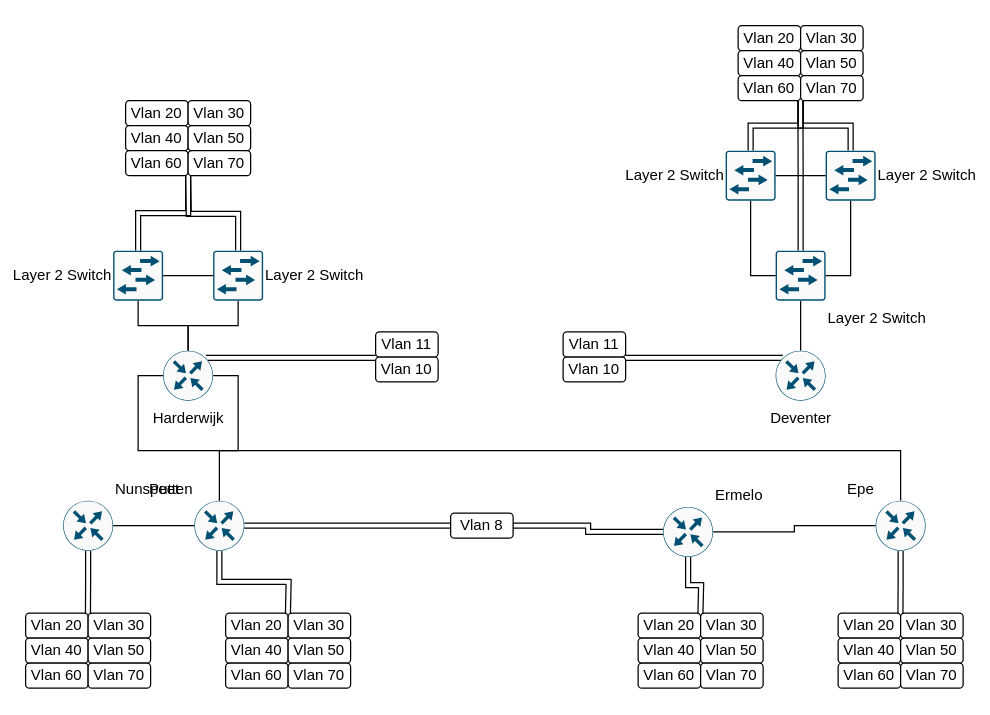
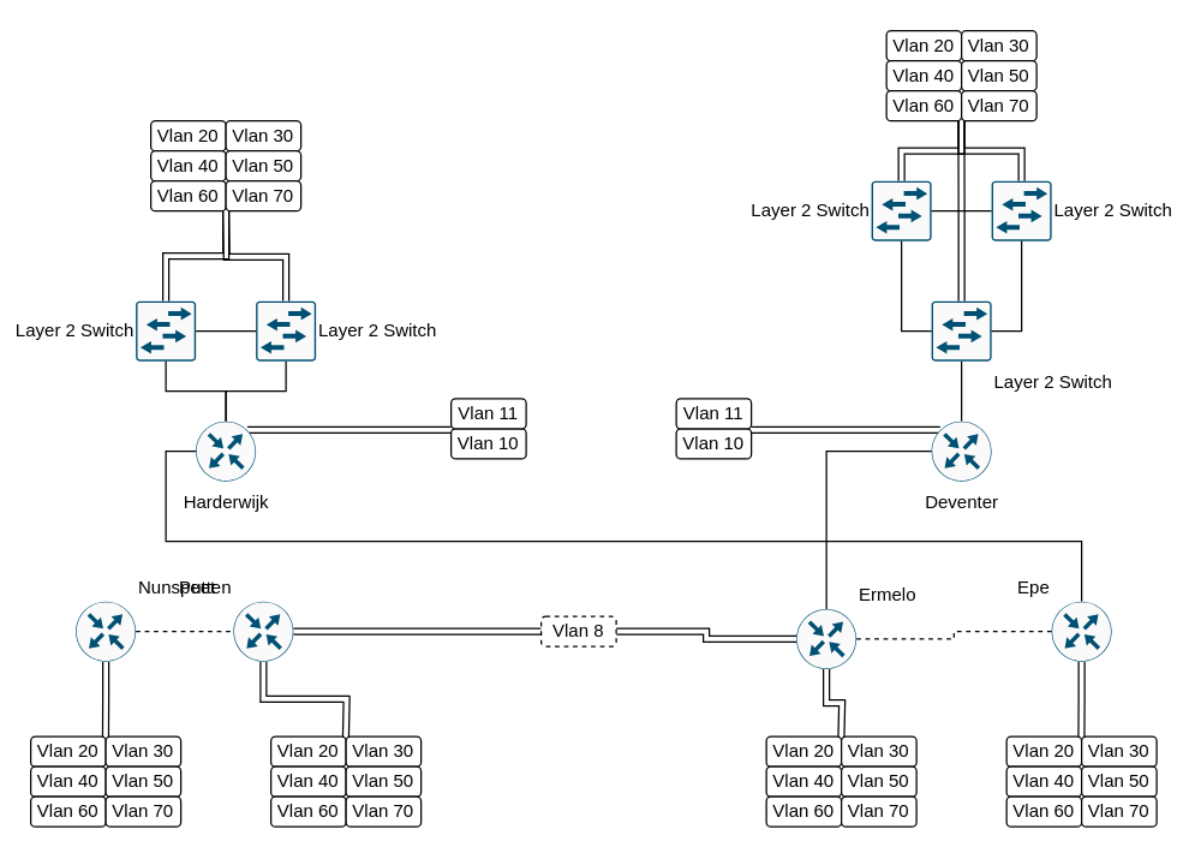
  <mxCell id="0" />
  <mxCell id="1" parent="0" />
  <mxCell id="2" style="edgeStyle=orthogonalEdgeStyle;rounded=0;orthogonalLoop=1;jettySize=auto;html=1;exitX=0.5;exitY=0;exitDx=0;exitDy=0;exitPerimeter=0;endArrow=none;endFill=0;entryX=0.5;entryY=1;entryDx=0;entryDy=0;entryPerimeter=0;" edge="1" parent="1" source="4" target="49"><mxGeometry relative="1" as="geometry"><mxPoint x="150" y="230" as="targetPoint" /></mxGeometry></mxCell>
  <mxCell id="3" style="edgeStyle=orthogonalEdgeStyle;rounded=0;orthogonalLoop=1;jettySize=auto;html=1;exitX=0.856;exitY=0.145;exitDx=0;exitDy=0;exitPerimeter=0;shape=link;" edge="1" parent="1" source="4"><mxGeometry relative="1" as="geometry"><mxPoint x="300" y="285.714" as="targetPoint" /></mxGeometry></mxCell>
  <mxCell id="4" value="Harderwijk" style="sketch=0;points=[[0.5,0,0],[1,0.5,0],[0.5,1,0],[0,0.5,0],[0.145,0.145,0],[0.856,0.145,0],[0.855,0.856,0],[0.145,0.855,0]];verticalLabelPosition=bottom;html=1;verticalAlign=top;aspect=fixed;align=center;pointerEvents=1;shape=mxgraph.cisco19.rect;prIcon=router;fillColor=#FAFAFA;strokeColor=#005073;" vertex="1" parent="1"><mxGeometry x="130" y="280" width="40" height="40" as="geometry" /></mxCell>
  <mxCell id="5" style="edgeStyle=orthogonalEdgeStyle;rounded=0;orthogonalLoop=1;jettySize=auto;html=1;exitX=0.5;exitY=1;exitDx=0;exitDy=0;exitPerimeter=0;endArrow=none;endFill=0;shape=link;" edge="1" parent="1" source="6"><mxGeometry relative="1" as="geometry"><mxPoint x="69.857" y="490" as="targetPoint" /></mxGeometry></mxCell>
  <mxCell id="6" value="Nunspeet" style="sketch=0;points=[[0.5,0,0],[1,0.5,0],[0.5,1,0],[0,0.5,0],[0.145,0.145,0],[0.856,0.145,0],[0.855,0.856,0],[0.145,0.855,0]];verticalLabelPosition=top;html=1;verticalAlign=bottom;aspect=fixed;align=left;pointerEvents=1;shape=mxgraph.cisco19.rect;prIcon=router;fillColor=#FAFAFA;strokeColor=#005073;labelPosition=right;" vertex="1" parent="1"><mxGeometry x="50" y="400" width="40" height="40" as="geometry" /></mxCell>
  <mxCell id="7" style="edgeStyle=orthogonalEdgeStyle;rounded=0;orthogonalLoop=1;jettySize=auto;html=1;exitX=0.5;exitY=1;exitDx=0;exitDy=0;exitPerimeter=0;shape=link;" edge="1" parent="1" source="8"><mxGeometry relative="1" as="geometry"><mxPoint x="229.857" y="490" as="targetPoint" /></mxGeometry></mxCell>
  <mxCell id="8" value="Putten" style="sketch=0;points=[[0.5,0,0],[1,0.5,0],[0.5,1,0],[0,0.5,0],[0.145,0.145,0],[0.856,0.145,0],[0.855,0.856,0],[0.145,0.855,0]];verticalLabelPosition=top;html=1;verticalAlign=bottom;aspect=fixed;align=right;pointerEvents=1;shape=mxgraph.cisco19.rect;prIcon=router;fillColor=#FAFAFA;strokeColor=#005073;labelPosition=left;" vertex="1" parent="1"><mxGeometry x="155" y="400" width="40" height="40" as="geometry" /></mxCell>
  <mxCell id="9" style="edgeStyle=orthogonalEdgeStyle;rounded=0;orthogonalLoop=1;jettySize=auto;html=1;exitX=0;exitY=0.5;exitDx=0;exitDy=0;exitPerimeter=0;endArrow=none;endFill=0;" edge="1" parent="1" source="4" target="18"><mxGeometry relative="1" as="geometry" /></mxCell>
- <mxCell id="10" style="edgeStyle=orthogonalEdgeStyle;rounded=0;orthogonalLoop=1;jettySize=auto;html=1;exitX=1;exitY=0.5;exitDx=0;exitDy=0;exitPerimeter=0;entryX=0.5;entryY=0;entryDx=0;entryDy=0;entryPerimeter=0;endArrow=none;endFill=0;" edge="1" parent="1" source="4" target="8"><mxGeometry relative="1" as="geometry" /></mxCell>
- <mxCell id="11" style="edgeStyle=orthogonalEdgeStyle;rounded=0;orthogonalLoop=1;jettySize=auto;html=1;exitX=1;exitY=0.5;exitDx=0;exitDy=0;exitPerimeter=0;entryX=0;entryY=0.5;entryDx=0;entryDy=0;entryPerimeter=0;endArrow=none;endFill=0;" edge="1" parent="1" source="6" target="8"><mxGeometry relative="1" as="geometry" /></mxCell>
+ <mxCell id="11" style="edgeStyle=orthogonalEdgeStyle;rounded=0;orthogonalLoop=1;jettySize=auto;html=1;exitX=1;exitY=0.5;exitDx=0;exitDy=0;exitPerimeter=0;entryX=0;entryY=0.5;entryDx=0;entryDy=0;entryPerimeter=0;endArrow=none;endFill=0;dashed=1;" edge="1" parent="1" source="6" target="8"><mxGeometry relative="1" as="geometry" /></mxCell>
  <mxCell id="12" style="edgeStyle=orthogonalEdgeStyle;rounded=0;orthogonalLoop=1;jettySize=auto;html=1;exitX=0.5;exitY=0;exitDx=0;exitDy=0;exitPerimeter=0;endArrow=none;endFill=0;entryX=0.5;entryY=1;entryDx=0;entryDy=0;entryPerimeter=0;" edge="1" parent="1" source="14" target="47"><mxGeometry relative="1" as="geometry"><mxPoint x="639.857" y="230" as="targetPoint" /></mxGeometry></mxCell>
  <mxCell id="13" style="edgeStyle=orthogonalEdgeStyle;rounded=0;orthogonalLoop=1;jettySize=auto;html=1;exitX=0.145;exitY=0.145;exitDx=0;exitDy=0;exitPerimeter=0;shape=link;" edge="1" parent="1" source="14"><mxGeometry relative="1" as="geometry"><mxPoint x="500" y="285.714" as="targetPoint" /></mxGeometry></mxCell>
  <mxCell id="14" value="Deventer" style="sketch=0;points=[[0.5,0,0],[1,0.5,0],[0.5,1,0],[0,0.5,0],[0.145,0.145,0],[0.856,0.145,0],[0.855,0.856,0],[0.145,0.855,0]];verticalLabelPosition=bottom;html=1;verticalAlign=top;aspect=fixed;align=center;pointerEvents=1;shape=mxgraph.cisco19.rect;prIcon=router;fillColor=#FAFAFA;strokeColor=#005073;" vertex="1" parent="1"><mxGeometry x="620" y="280" width="40" height="40" as="geometry" /></mxCell>
  <mxCell id="15" style="edgeStyle=orthogonalEdgeStyle;rounded=0;orthogonalLoop=1;jettySize=auto;html=1;exitX=0.5;exitY=1;exitDx=0;exitDy=0;exitPerimeter=0;shape=link;" edge="1" parent="1" source="16"><mxGeometry relative="1" as="geometry"><mxPoint x="559.857" y="490" as="targetPoint" /></mxGeometry></mxCell>
  <mxCell id="16" value="Ermelo" style="sketch=0;points=[[0.5,0,0],[1,0.5,0],[0.5,1,0],[0,0.5,0],[0.145,0.145,0],[0.856,0.145,0],[0.855,0.856,0],[0.145,0.855,0]];verticalLabelPosition=top;html=1;verticalAlign=bottom;aspect=fixed;align=left;pointerEvents=1;shape=mxgraph.cisco19.rect;prIcon=router;fillColor=#FAFAFA;strokeColor=#005073;labelPosition=right;" vertex="1" parent="1"><mxGeometry x="530" y="405" width="40" height="40" as="geometry" /></mxCell>
  <mxCell id="17" style="edgeStyle=orthogonalEdgeStyle;rounded=0;orthogonalLoop=1;jettySize=auto;html=1;exitX=0.5;exitY=1;exitDx=0;exitDy=0;exitPerimeter=0;shape=link;" edge="1" parent="1" source="18"><mxGeometry relative="1" as="geometry"><mxPoint x="719.857" y="490" as="targetPoint" /></mxGeometry></mxCell>
  <mxCell id="18" value="Epe" style="sketch=0;points=[[0.5,0,0],[1,0.5,0],[0.5,1,0],[0,0.5,0],[0.145,0.145,0],[0.856,0.145,0],[0.855,0.856,0],[0.145,0.855,0]];verticalLabelPosition=top;html=1;verticalAlign=bottom;aspect=fixed;align=right;pointerEvents=1;shape=mxgraph.cisco19.rect;prIcon=router;fillColor=#FAFAFA;strokeColor=#005073;labelPosition=left;" vertex="1" parent="1"><mxGeometry x="700" y="400" width="40" height="40" as="geometry" /></mxCell>
- <mxCell id="20" style="edgeStyle=orthogonalEdgeStyle;rounded=0;orthogonalLoop=1;jettySize=auto;html=1;exitX=1;exitY=0.5;exitDx=0;exitDy=0;exitPerimeter=0;entryX=0;entryY=0.5;entryDx=0;entryDy=0;entryPerimeter=0;endArrow=none;endFill=0;" edge="1" parent="1" source="16" target="18"><mxGeometry relative="1" as="geometry" /></mxCell>
+ <mxCell id="19" style="edgeStyle=orthogonalEdgeStyle;rounded=0;orthogonalLoop=1;jettySize=auto;html=1;exitX=0;exitY=0.5;exitDx=0;exitDy=0;exitPerimeter=0;entryX=0.5;entryY=0;entryDx=0;entryDy=0;entryPerimeter=0;endArrow=none;endFill=0;" edge="1" parent="1" source="14" target="16"><mxGeometry relative="1" as="geometry" /></mxCell>
+ <mxCell id="20" style="edgeStyle=orthogonalEdgeStyle;rounded=0;orthogonalLoop=1;jettySize=auto;html=1;exitX=1;exitY=0.5;exitDx=0;exitDy=0;exitPerimeter=0;entryX=0;entryY=0.5;entryDx=0;entryDy=0;entryPerimeter=0;endArrow=none;endFill=0;dashed=1;" edge="1" parent="1" source="16" target="18"><mxGeometry relative="1" as="geometry" /></mxCell>
  <mxCell id="21" style="edgeStyle=orthogonalEdgeStyle;rounded=0;orthogonalLoop=1;jettySize=auto;html=1;exitX=1;exitY=0.5;exitDx=0;exitDy=0;exitPerimeter=0;entryX=0;entryY=0.5;entryDx=0;entryDy=0;entryPerimeter=0;endArrow=none;endFill=0;shape=link;" edge="1" parent="1" source="78" target="16"><mxGeometry relative="1" as="geometry" /></mxCell>
  <mxCell id="22" value="Vlan 20" style="rounded=1;whiteSpace=wrap;html=1;" vertex="1" parent="1"><mxGeometry x="20" y="490" width="50" height="20" as="geometry" /></mxCell>
  <mxCell id="23" value="Vlan 30" style="rounded=1;whiteSpace=wrap;html=1;" vertex="1" parent="1"><mxGeometry x="70" y="490" width="50" height="20" as="geometry" /></mxCell>
  <mxCell id="24" value="Vlan 40" style="rounded=1;whiteSpace=wrap;html=1;" vertex="1" parent="1"><mxGeometry x="20" y="510" width="50" height="20" as="geometry" /></mxCell>
  <mxCell id="25" value="Vlan 50" style="rounded=1;whiteSpace=wrap;html=1;" vertex="1" parent="1"><mxGeometry x="70" y="510" width="50" height="20" as="geometry" /></mxCell>
  <mxCell id="26" value="Vlan 60" style="rounded=1;whiteSpace=wrap;html=1;" vertex="1" parent="1"><mxGeometry x="20" y="530" width="50" height="20" as="geometry" /></mxCell>
  <mxCell id="27" value="Vlan 70" style="rounded=1;whiteSpace=wrap;html=1;" vertex="1" parent="1"><mxGeometry x="70" y="530" width="50" height="20" as="geometry" /></mxCell>
  <mxCell id="28" value="Vlan 20" style="rounded=1;whiteSpace=wrap;html=1;" vertex="1" parent="1"><mxGeometry x="180" y="490" width="50" height="20" as="geometry" /></mxCell>
  <mxCell id="29" value="Vlan 30" style="rounded=1;whiteSpace=wrap;html=1;" vertex="1" parent="1"><mxGeometry x="230" y="490" width="50" height="20" as="geometry" /></mxCell>
  <mxCell id="30" value="Vlan 40" style="rounded=1;whiteSpace=wrap;html=1;" vertex="1" parent="1"><mxGeometry x="180" y="510" width="50" height="20" as="geometry" /></mxCell>
  <mxCell id="31" value="Vlan 50" style="rounded=1;whiteSpace=wrap;html=1;" vertex="1" parent="1"><mxGeometry x="230" y="510" width="50" height="20" as="geometry" /></mxCell>
  <mxCell id="32" value="Vlan 60" style="rounded=1;whiteSpace=wrap;html=1;" vertex="1" parent="1"><mxGeometry x="180" y="530" width="50" height="20" as="geometry" /></mxCell>
  <mxCell id="33" value="Vlan 70" style="rounded=1;whiteSpace=wrap;html=1;" vertex="1" parent="1"><mxGeometry x="230" y="530" width="50" height="20" as="geometry" /></mxCell>
  <mxCell id="34" value="Vlan 20" style="rounded=1;whiteSpace=wrap;html=1;" vertex="1" parent="1"><mxGeometry x="510" y="490" width="50" height="20" as="geometry" /></mxCell>
  <mxCell id="35" value="Vlan 30" style="rounded=1;whiteSpace=wrap;html=1;" vertex="1" parent="1"><mxGeometry x="560" y="490" width="50" height="20" as="geometry" /></mxCell>
  <mxCell id="36" value="Vlan 40" style="rounded=1;whiteSpace=wrap;html=1;" vertex="1" parent="1"><mxGeometry x="510" y="510" width="50" height="20" as="geometry" /></mxCell>
  <mxCell id="37" value="Vlan 50" style="rounded=1;whiteSpace=wrap;html=1;" vertex="1" parent="1"><mxGeometry x="560" y="510" width="50" height="20" as="geometry" /></mxCell>
  <mxCell id="38" value="Vlan 60" style="rounded=1;whiteSpace=wrap;html=1;" vertex="1" parent="1"><mxGeometry x="510" y="530" width="50" height="20" as="geometry" /></mxCell>
  <mxCell id="39" value="Vlan 70" style="rounded=1;whiteSpace=wrap;html=1;" vertex="1" parent="1"><mxGeometry x="560" y="530" width="50" height="20" as="geometry" /></mxCell>
  <mxCell id="40" value="Vlan 20" style="rounded=1;whiteSpace=wrap;html=1;" vertex="1" parent="1"><mxGeometry x="670" y="490" width="50" height="20" as="geometry" /></mxCell>
  <mxCell id="41" value="Vlan 30" style="rounded=1;whiteSpace=wrap;html=1;" vertex="1" parent="1"><mxGeometry x="720" y="490" width="50" height="20" as="geometry" /></mxCell>
  <mxCell id="42" value="Vlan 40" style="rounded=1;whiteSpace=wrap;html=1;" vertex="1" parent="1"><mxGeometry x="670" y="510" width="50" height="20" as="geometry" /></mxCell>
  <mxCell id="43" value="Vlan 50" style="rounded=1;whiteSpace=wrap;html=1;" vertex="1" parent="1"><mxGeometry x="720" y="510" width="50" height="20" as="geometry" /></mxCell>
  <mxCell id="44" value="Vlan 60" style="rounded=1;whiteSpace=wrap;html=1;" vertex="1" parent="1"><mxGeometry x="670" y="530" width="50" height="20" as="geometry" /></mxCell>
  <mxCell id="45" value="Vlan 70" style="rounded=1;whiteSpace=wrap;html=1;" vertex="1" parent="1"><mxGeometry x="720" y="530" width="50" height="20" as="geometry" /></mxCell>
  <mxCell id="46" style="edgeStyle=orthogonalEdgeStyle;rounded=0;orthogonalLoop=1;jettySize=auto;html=1;exitX=0.5;exitY=0;exitDx=0;exitDy=0;exitPerimeter=0;shape=link;" edge="1" parent="1" source="47"><mxGeometry relative="1" as="geometry"><mxPoint x="639.857" y="80" as="targetPoint" /></mxGeometry></mxCell>
  <mxCell id="47" value="Layer 2 Switch" style="sketch=0;points=[[0.015,0.015,0],[0.985,0.015,0],[0.985,0.985,0],[0.015,0.985,0],[0.25,0,0],[0.5,0,0],[0.75,0,0],[1,0.25,0],[1,0.5,0],[1,0.75,0],[0.75,1,0],[0.5,1,0],[0.25,1,0],[0,0.75,0],[0,0.5,0],[0,0.25,0]];verticalLabelPosition=bottom;html=1;verticalAlign=top;aspect=fixed;align=left;pointerEvents=1;shape=mxgraph.cisco19.rect;prIcon=l2_switch;fillColor=#FAFAFA;strokeColor=#005073;labelPosition=right;" vertex="1" parent="1"><mxGeometry x="620" y="200" width="40" height="40" as="geometry" /></mxCell>
  <mxCell id="48" style="edgeStyle=orthogonalEdgeStyle;rounded=0;orthogonalLoop=1;jettySize=auto;html=1;exitX=0.5;exitY=0;exitDx=0;exitDy=0;exitPerimeter=0;shape=link;" edge="1" parent="1" source="49"><mxGeometry relative="1" as="geometry"><mxPoint x="150" y="140" as="targetPoint" /></mxGeometry></mxCell>
  <mxCell id="49" value="Layer 2 Switch" style="sketch=0;points=[[0.015,0.015,0],[0.985,0.015,0],[0.985,0.985,0],[0.015,0.985,0],[0.25,0,0],[0.5,0,0],[0.75,0,0],[1,0.25,0],[1,0.5,0],[1,0.75,0],[0.75,1,0],[0.5,1,0],[0.25,1,0],[0,0.75,0],[0,0.5,0],[0,0.25,0]];verticalLabelPosition=middle;html=1;verticalAlign=middle;aspect=fixed;align=left;pointerEvents=1;shape=mxgraph.cisco19.rect;prIcon=l2_switch;fillColor=#FAFAFA;strokeColor=#005073;labelPosition=right;" vertex="1" parent="1"><mxGeometry x="170" y="200" width="40" height="40" as="geometry" /></mxCell>
  <mxCell id="50" style="edgeStyle=orthogonalEdgeStyle;rounded=0;orthogonalLoop=1;jettySize=auto;html=1;exitX=0.5;exitY=0;exitDx=0;exitDy=0;exitPerimeter=0;entryX=0;entryY=1;entryDx=0;entryDy=0;shape=link;" edge="1" parent="1" source="51" target="66"><mxGeometry relative="1" as="geometry" /></mxCell>
  <mxCell id="51" value="Layer 2 Switch" style="sketch=0;points=[[0.015,0.015,0],[0.985,0.015,0],[0.985,0.985,0],[0.015,0.985,0],[0.25,0,0],[0.5,0,0],[0.75,0,0],[1,0.25,0],[1,0.5,0],[1,0.75,0],[0.75,1,0],[0.5,1,0],[0.25,1,0],[0,0.75,0],[0,0.5,0],[0,0.25,0]];verticalLabelPosition=middle;html=1;verticalAlign=middle;aspect=fixed;align=right;pointerEvents=1;shape=mxgraph.cisco19.rect;prIcon=l2_switch;fillColor=#FAFAFA;strokeColor=#005073;labelPosition=left;" vertex="1" parent="1"><mxGeometry x="90" y="200" width="40" height="40" as="geometry" /></mxCell>
  <mxCell id="52" style="edgeStyle=orthogonalEdgeStyle;rounded=0;orthogonalLoop=1;jettySize=auto;html=1;entryX=0.5;entryY=0;entryDx=0;entryDy=0;entryPerimeter=0;endArrow=none;endFill=0;" edge="1" parent="1" source="51" target="4"><mxGeometry relative="1" as="geometry" /></mxCell>
  <mxCell id="53" style="edgeStyle=orthogonalEdgeStyle;rounded=0;orthogonalLoop=1;jettySize=auto;html=1;exitX=0;exitY=0.5;exitDx=0;exitDy=0;exitPerimeter=0;entryX=1;entryY=0.5;entryDx=0;entryDy=0;entryPerimeter=0;endArrow=none;endFill=0;" edge="1" parent="1" source="49" target="51"><mxGeometry relative="1" as="geometry" /></mxCell>
  <mxCell id="54" style="edgeStyle=orthogonalEdgeStyle;rounded=0;orthogonalLoop=1;jettySize=auto;html=1;exitX=0.5;exitY=0;exitDx=0;exitDy=0;exitPerimeter=0;entryX=0;entryY=1;entryDx=0;entryDy=0;shape=link;" edge="1" parent="1" source="55" target="72"><mxGeometry relative="1" as="geometry" /></mxCell>
  <mxCell id="55" value="Layer 2 Switch" style="sketch=0;points=[[0.015,0.015,0],[0.985,0.015,0],[0.985,0.985,0],[0.015,0.985,0],[0.25,0,0],[0.5,0,0],[0.75,0,0],[1,0.25,0],[1,0.5,0],[1,0.75,0],[0.75,1,0],[0.5,1,0],[0.25,1,0],[0,0.75,0],[0,0.5,0],[0,0.25,0]];verticalLabelPosition=middle;html=1;verticalAlign=middle;aspect=fixed;align=left;pointerEvents=1;shape=mxgraph.cisco19.rect;prIcon=l2_switch;fillColor=#FAFAFA;strokeColor=#005073;labelPosition=right;" vertex="1" parent="1"><mxGeometry x="660" y="120" width="40" height="40" as="geometry" /></mxCell>
  <mxCell id="56" style="edgeStyle=orthogonalEdgeStyle;rounded=0;orthogonalLoop=1;jettySize=auto;html=1;exitX=0.5;exitY=0;exitDx=0;exitDy=0;exitPerimeter=0;entryX=0;entryY=1;entryDx=0;entryDy=0;shape=link;" edge="1" parent="1" source="57" target="72"><mxGeometry relative="1" as="geometry" /></mxCell>
  <mxCell id="57" value="Layer 2 Switch" style="sketch=0;points=[[0.015,0.015,0],[0.985,0.015,0],[0.985,0.985,0],[0.015,0.985,0],[0.25,0,0],[0.5,0,0],[0.75,0,0],[1,0.25,0],[1,0.5,0],[1,0.75,0],[0.75,1,0],[0.5,1,0],[0.25,1,0],[0,0.75,0],[0,0.5,0],[0,0.25,0]];verticalLabelPosition=middle;html=1;verticalAlign=middle;aspect=fixed;align=right;pointerEvents=1;shape=mxgraph.cisco19.rect;prIcon=l2_switch;fillColor=#FAFAFA;strokeColor=#005073;labelPosition=left;" vertex="1" parent="1"><mxGeometry x="580" y="120" width="40" height="40" as="geometry" /></mxCell>
  <mxCell id="58" style="edgeStyle=orthogonalEdgeStyle;rounded=0;orthogonalLoop=1;jettySize=auto;html=1;exitX=0;exitY=0.5;exitDx=0;exitDy=0;exitPerimeter=0;entryX=1;entryY=0.5;entryDx=0;entryDy=0;entryPerimeter=0;endArrow=none;endFill=0;" edge="1" parent="1" source="55" target="57"><mxGeometry relative="1" as="geometry" /></mxCell>
  <mxCell id="59" style="edgeStyle=orthogonalEdgeStyle;rounded=0;orthogonalLoop=1;jettySize=auto;html=1;exitX=0;exitY=0.5;exitDx=0;exitDy=0;exitPerimeter=0;entryX=0.5;entryY=1;entryDx=0;entryDy=0;entryPerimeter=0;endArrow=none;endFill=0;" edge="1" parent="1" source="47" target="57"><mxGeometry relative="1" as="geometry" /></mxCell>
  <mxCell id="60" style="edgeStyle=orthogonalEdgeStyle;rounded=0;orthogonalLoop=1;jettySize=auto;html=1;exitX=1;exitY=0.5;exitDx=0;exitDy=0;exitPerimeter=0;entryX=0.5;entryY=1;entryDx=0;entryDy=0;entryPerimeter=0;endArrow=none;endFill=0;" edge="1" parent="1" source="47" target="55"><mxGeometry relative="1" as="geometry" /></mxCell>
  <mxCell id="61" value="Vlan 20" style="rounded=1;whiteSpace=wrap;html=1;" vertex="1" parent="1"><mxGeometry x="100" y="80" width="50" height="20" as="geometry" /></mxCell>
  <mxCell id="62" value="Vlan 30" style="rounded=1;whiteSpace=wrap;html=1;" vertex="1" parent="1"><mxGeometry x="150" y="80" width="50" height="20" as="geometry" /></mxCell>
  <mxCell id="63" value="Vlan 40" style="rounded=1;whiteSpace=wrap;html=1;" vertex="1" parent="1"><mxGeometry x="100" y="100" width="50" height="20" as="geometry" /></mxCell>
  <mxCell id="64" value="Vlan 50" style="rounded=1;whiteSpace=wrap;html=1;" vertex="1" parent="1"><mxGeometry x="150" y="100" width="50" height="20" as="geometry" /></mxCell>
  <mxCell id="65" value="Vlan 60" style="rounded=1;whiteSpace=wrap;html=1;" vertex="1" parent="1"><mxGeometry x="100" y="120" width="50" height="20" as="geometry" /></mxCell>
  <mxCell id="66" value="Vlan 70" style="rounded=1;whiteSpace=wrap;html=1;" vertex="1" parent="1"><mxGeometry x="150" y="120" width="50" height="20" as="geometry" /></mxCell>
  <mxCell id="67" value="Vlan 20" style="rounded=1;whiteSpace=wrap;html=1;" vertex="1" parent="1"><mxGeometry x="590" y="20" width="50" height="20" as="geometry" /></mxCell>
  <mxCell id="68" value="Vlan 30" style="rounded=1;whiteSpace=wrap;html=1;" vertex="1" parent="1"><mxGeometry x="640" y="20" width="50" height="20" as="geometry" /></mxCell>
  <mxCell id="69" value="Vlan 40" style="rounded=1;whiteSpace=wrap;html=1;" vertex="1" parent="1"><mxGeometry x="590" y="40" width="50" height="20" as="geometry" /></mxCell>
  <mxCell id="70" value="Vlan 50" style="rounded=1;whiteSpace=wrap;html=1;" vertex="1" parent="1"><mxGeometry x="640" y="40" width="50" height="20" as="geometry" /></mxCell>
  <mxCell id="71" value="Vlan 60" style="rounded=1;whiteSpace=wrap;html=1;" vertex="1" parent="1"><mxGeometry x="590" y="60" width="50" height="20" as="geometry" /></mxCell>
  <mxCell id="72" value="Vlan 70" style="rounded=1;whiteSpace=wrap;html=1;" vertex="1" parent="1"><mxGeometry x="640" y="60" width="50" height="20" as="geometry" /></mxCell>
  <mxCell id="73" value="Vlan 10" style="rounded=1;whiteSpace=wrap;html=1;" vertex="1" parent="1"><mxGeometry x="300" y="285" width="50" height="20" as="geometry" /></mxCell>
  <mxCell id="74" value="Vlan 11" style="rounded=1;whiteSpace=wrap;html=1;" vertex="1" parent="1"><mxGeometry x="300" y="265" width="50" height="20" as="geometry" /></mxCell>
  <mxCell id="75" value="Vlan 10" style="rounded=1;whiteSpace=wrap;html=1;" vertex="1" parent="1"><mxGeometry x="450" y="285" width="50" height="20" as="geometry" /></mxCell>
  <mxCell id="76" value="Vlan 11" style="rounded=1;whiteSpace=wrap;html=1;" vertex="1" parent="1"><mxGeometry x="450" y="265" width="50" height="20" as="geometry" /></mxCell>
  <mxCell id="77" value="" style="edgeStyle=orthogonalEdgeStyle;rounded=0;orthogonalLoop=1;jettySize=auto;html=1;exitX=1;exitY=0.5;exitDx=0;exitDy=0;exitPerimeter=0;entryX=0;entryY=0.5;entryDx=0;entryDy=0;entryPerimeter=0;endArrow=none;endFill=0;shape=link;" edge="1" parent="1" source="8" target="78"><mxGeometry relative="1" as="geometry"><mxPoint x="250" y="420" as="sourcePoint" /><mxPoint x="540" y="420" as="targetPoint" /></mxGeometry></mxCell>
- <mxCell id="78" value="Vlan 8" style="rounded=1;whiteSpace=wrap;html=1;" vertex="1" parent="1"><mxGeometry x="360" y="410" width="50" height="20" as="geometry" /></mxCell>
+ <mxCell id="78" value="Vlan 8" style="rounded=1;whiteSpace=wrap;html=1;dashed=1;" vertex="1" parent="1"><mxGeometry x="360" y="410" width="50" height="20" as="geometry" /></mxCell>
